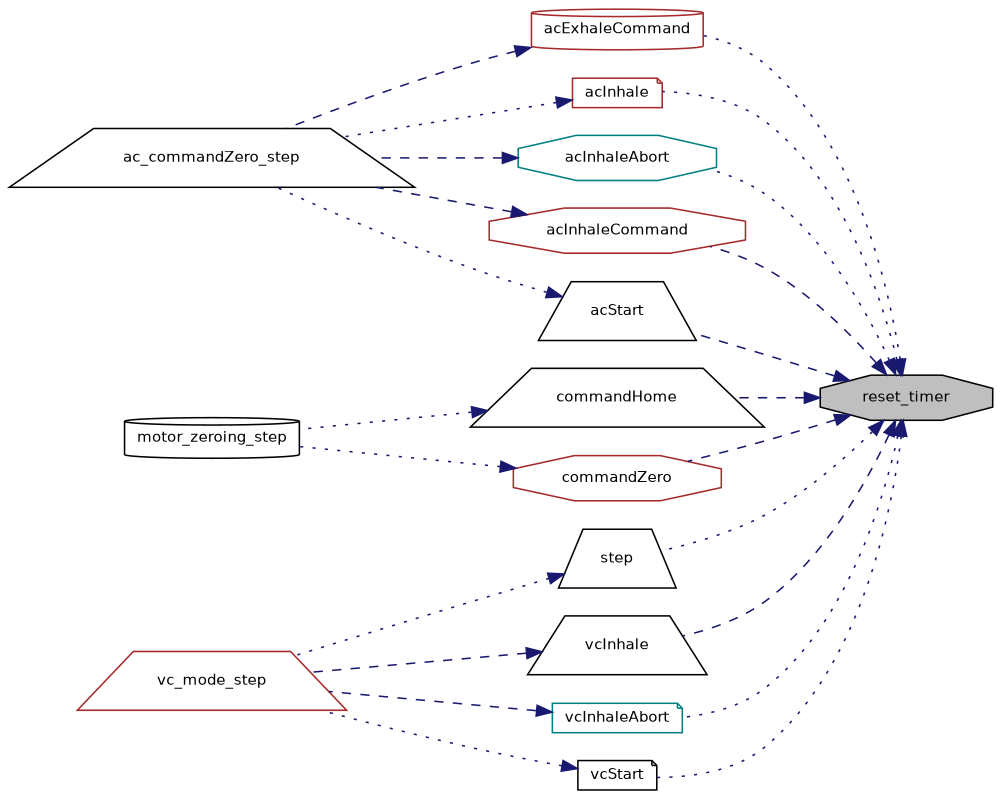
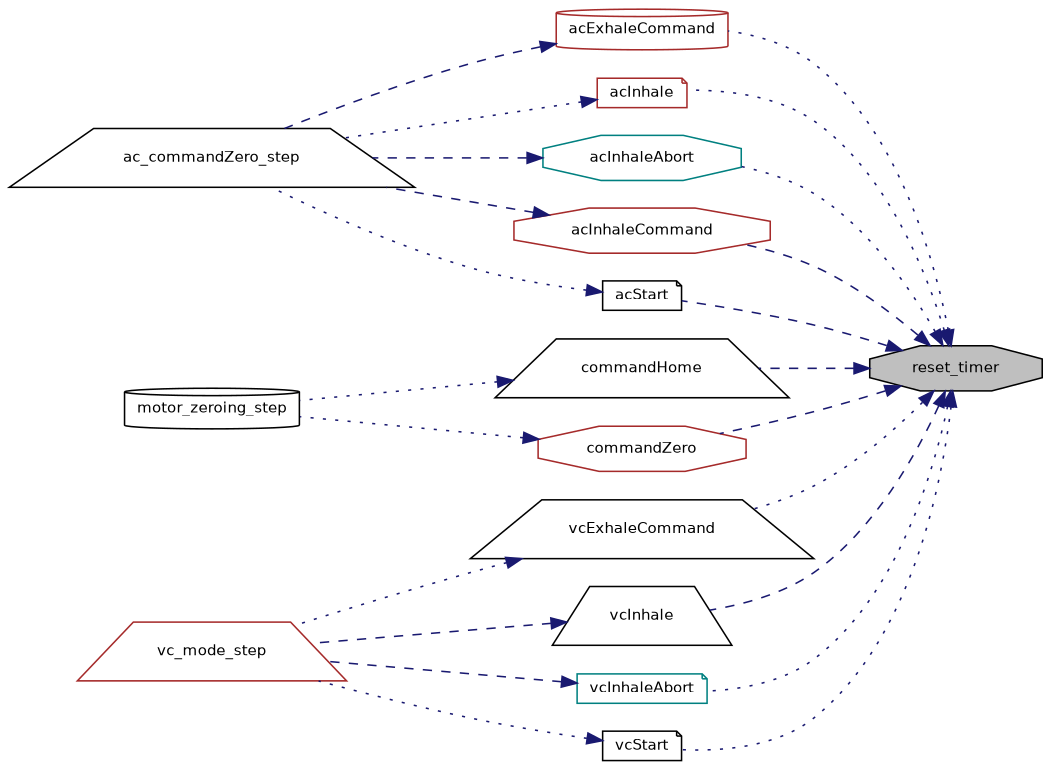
  digraph {
    rankdir=RL
    node [color=black fillcolor=white fontname=Helvetica fontsize=10 shape=trapezium style=filled]
    edge [color=midnightblue dir=back fontname=Helvetica fontsize=10 labelfontname=Helvetica labelfontsize=10 style=dotted]
    n1 [fillcolor=grey75 fontcolor=black height=0.2 label=reset_timer shape=octagon width=0.4]
    n2 [color=brown height=0.2 label=acExhaleCommand shape=cylinder width=0.4]
    n3 [color=brown height=0.2 label=acInhale shape=note width=0.4]
    n4 [color=teal height=0.2 label=acInhaleAbort shape=octagon width=0.4]
    n5 [color=brown height=0.2 label=acInhaleCommand shape=octagon width=0.4]
-   n6 [height=0.2 label=acStart width=0.4]
+   n6 [height=0.2 label=acStart shape=note width=0.4]
    n7 [height=0.2 label=commandHome width=0.4]
    n8 [color=brown height=0.2 label=commandZero shape=octagon width=0.4]
-   n9 [height=0.2 label=step width=0.4]
+   n9 [height=0.2 label=vcExhaleCommand width=0.4]
    n10 [height=0.2 label=vcInhale width=0.4]
    n11 [color=teal height=0.2 label=vcInhaleAbort shape=note width=0.4]
    n12 [height=0.2 label=vcStart shape=note width=0.4]
    n13 [height=0.2 label=ac_commandZero_step width=0.4]
    n14 [height=0.2 label=motor_zeroing_step shape=cylinder width=0.4]
    n15 [color=brown height=0.2 label=vc_mode_step width=0.4]
    n1 -> n2
    n1 -> n3
    n1 -> n4
    n1 -> n5 [style=dashed]
    n1 -> n6 [style=dashed]
    n1 -> n7 [style=dashed]
    n1 -> n8 [style=dashed]
    n1 -> n9
    n1 -> n10 [style=dashed]
    n1 -> n11
    n1 -> n12
    n2 -> n13 [style=dashed]
    n3 -> n13
    n4 -> n13 [style=dashed]
    n5 -> n13 [style=dashed]
    n6 -> n13
    n7 -> n14
    n8 -> n14
    n9 -> n15
    n10 -> n15 [style=dashed]
    n11 -> n15 [style=dashed]
    n12 -> n15
  }
